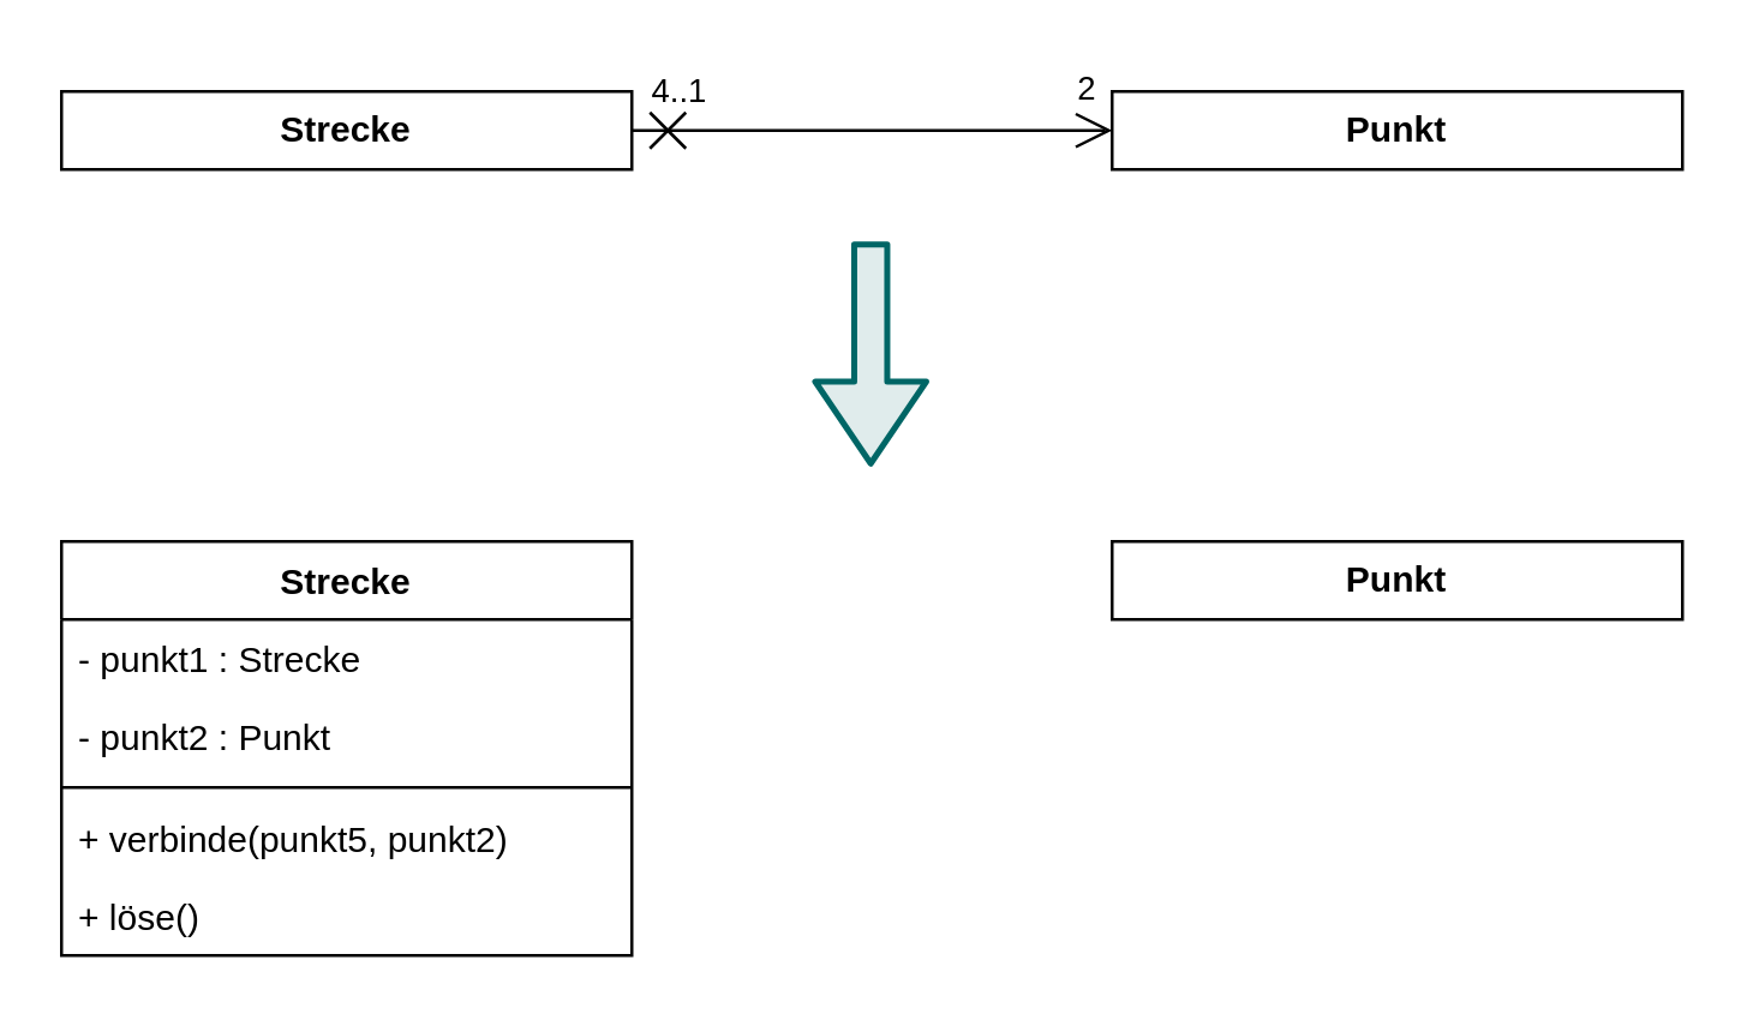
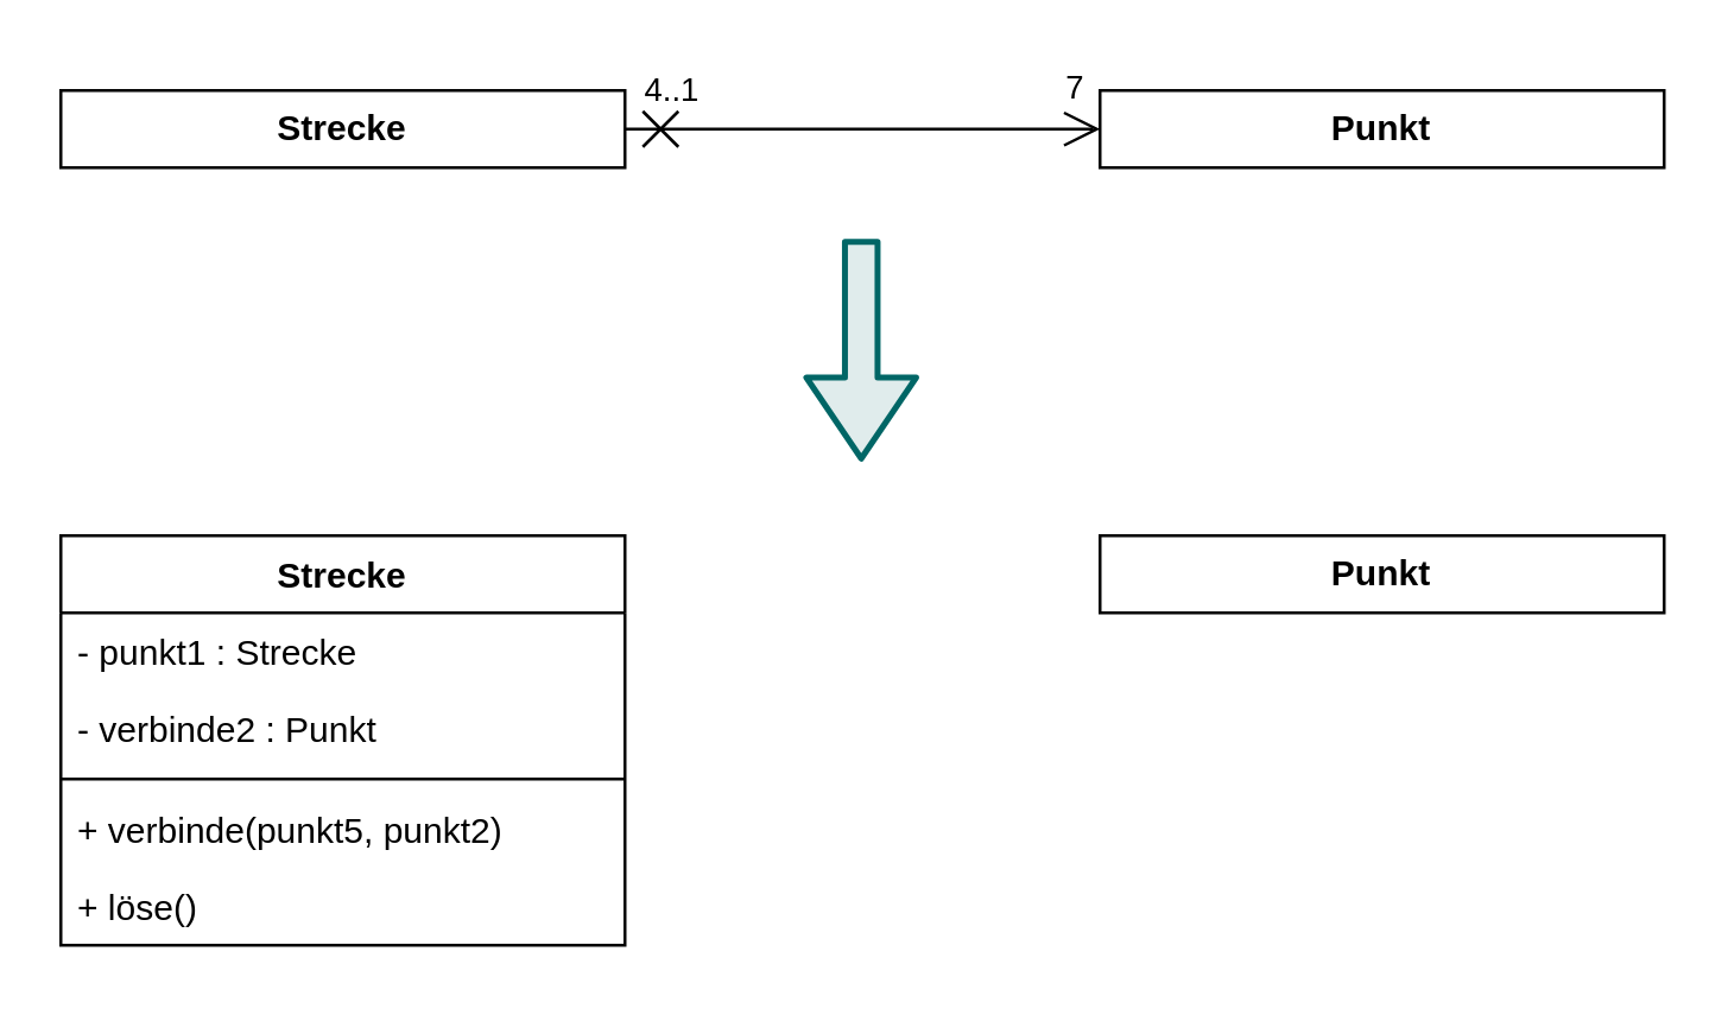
  <mxCell id="0" />
  <mxCell id="1" parent="0" />
  <mxCell id="2" value="" style="rounded=0;whiteSpace=wrap;html=1;strokeColor=none;" parent="1" vertex="1"><mxGeometry x="20" y="20" width="540" height="300" as="geometry" /></mxCell>
  <mxCell id="3" value="Strecke" style="swimlane;fontStyle=1;align=center;verticalAlign=top;childLayout=stackLayout;horizontal=1;startSize=26;horizontalStack=0;resizeParent=1;resizeParentMax=0;resizeLast=0;collapsible=1;marginBottom=0;whiteSpace=wrap;html=1;" parent="1" vertex="1"><mxGeometry x="20" y="180" width="190" height="138" as="geometry" /></mxCell>
  <mxCell id="4" value="- punkt1 : Strecke " style="text;strokeColor=none;fillColor=none;align=left;verticalAlign=top;spacingLeft=4;spacingRight=4;overflow=hidden;rotatable=0;points=[[0,0.5],[1,0.5]];portConstraint=eastwest;whiteSpace=wrap;html=1;" parent="3" vertex="1"><mxGeometry y="26" width="190" height="26" as="geometry" /></mxCell>
- <mxCell id="5" value="- punkt2 : Punkt" style="text;strokeColor=none;fillColor=none;align=left;verticalAlign=top;spacingLeft=4;spacingRight=4;overflow=hidden;rotatable=0;points=[[0,0.5],[1,0.5]];portConstraint=eastwest;whiteSpace=wrap;html=1;" parent="3" vertex="1"><mxGeometry y="52" width="190" height="26" as="geometry" /></mxCell>
+ <mxCell id="5" value="- verbinde2 : Punkt" style="text;strokeColor=none;fillColor=none;align=left;verticalAlign=top;spacingLeft=4;spacingRight=4;overflow=hidden;rotatable=0;points=[[0,0.5],[1,0.5]];portConstraint=eastwest;whiteSpace=wrap;html=1;" parent="3" vertex="1"><mxGeometry y="52" width="190" height="26" as="geometry" /></mxCell>
  <mxCell id="6" value="" style="line;strokeWidth=1;fillColor=none;align=left;verticalAlign=middle;spacingTop=-1;spacingLeft=3;spacingRight=3;rotatable=0;labelPosition=right;points=[];portConstraint=eastwest;strokeColor=inherit;" parent="3" vertex="1"><mxGeometry y="78" width="190" height="8" as="geometry" /></mxCell>
  <mxCell id="7" value="+ verbinde(punkt5, punkt2)" style="text;strokeColor=none;fillColor=none;align=left;verticalAlign=top;spacingLeft=4;spacingRight=4;overflow=hidden;rotatable=0;points=[[0,0.5],[1,0.5]];portConstraint=eastwest;whiteSpace=wrap;html=1;" parent="3" vertex="1"><mxGeometry y="86" width="190" height="26" as="geometry" /></mxCell>
  <mxCell id="8" value="+ löse()" style="text;strokeColor=none;fillColor=none;align=left;verticalAlign=top;spacingLeft=4;spacingRight=4;overflow=hidden;rotatable=0;points=[[0,0.5],[1,0.5]];portConstraint=eastwest;whiteSpace=wrap;html=1;" parent="3" vertex="1"><mxGeometry y="112" width="190" height="26" as="geometry" /></mxCell>
  <mxCell id="9" value="&lt;div&gt;&lt;br&gt;&lt;/div&gt;" style="endArrow=open;html=1;endSize=10;startArrow=cross;startSize=10;startFill=0;edgeStyle=orthogonalEdgeStyle;rounded=0;spacingBottom=0;spacingLeft=0;verticalAlign=middle;" parent="1" edge="1" target="14" source="13"><mxGeometry relative="1" as="geometry"><mxPoint x="220" y="43.034" as="sourcePoint" /><mxPoint x="420" y="43" as="targetPoint" /></mxGeometry></mxCell>
  <mxCell id="10" value="4..1" style="edgeLabel;resizable=0;html=1;align=left;verticalAlign=bottom;spacingBottom=5;spacingLeft=5;spacing=0;" parent="1" connectable="0" vertex="1"><mxGeometry x="222" y="38" as="geometry"><mxPoint x="-10" y="3" as="offset" /></mxGeometry></mxCell>
- <mxCell id="11" value="2" style="edgeLabel;resizable=0;html=1;align=right;verticalAlign=bottom;spacingBottom=5;spacingRight=7;spacing=0;" parent="1" connectable="0" vertex="1"><mxGeometry x="420" y="38" as="geometry"><mxPoint x="-50" y="2" as="offset" /></mxGeometry></mxCell>
+ <mxCell id="11" value="7" style="edgeLabel;resizable=0;html=1;align=right;verticalAlign=bottom;spacingBottom=5;spacingRight=7;spacing=0;" parent="1" connectable="0" vertex="1"><mxGeometry x="420" y="38" as="geometry"><mxPoint x="-50" y="2" as="offset" /></mxGeometry></mxCell>
  <mxCell id="12" value="Punkt" style="rounded=0;whiteSpace=wrap;html=1;fontStyle=1" parent="1" vertex="1"><mxGeometry x="370" y="180" width="190" height="26" as="geometry" /></mxCell>
  <mxCell id="13" value="Strecke" style="rounded=0;whiteSpace=wrap;html=1;fontStyle=1" parent="1" vertex="1"><mxGeometry x="20" y="30" width="190" height="26" as="geometry" /></mxCell>
  <mxCell id="14" value="Punkt" style="rounded=0;whiteSpace=wrap;html=1;fontStyle=1" parent="1" vertex="1"><mxGeometry x="370" y="30" width="190" height="26" as="geometry" /></mxCell>
  <mxCell id="15" value="" style="shape=flexArrow;endArrow=classic;html=1;rounded=1;strokeColor=#006666;strokeWidth=2;flowAnimation=0;shadow=0;endSize=8.429;startSize=4;endWidth=24;fillColor=#E0ECEC;" edge="1" parent="1"><mxGeometry width="50" height="50" relative="1" as="geometry"><mxPoint x="289.58" y="80" as="sourcePoint" /><mxPoint x="289.58" y="155" as="targetPoint" /></mxGeometry></mxCell>
